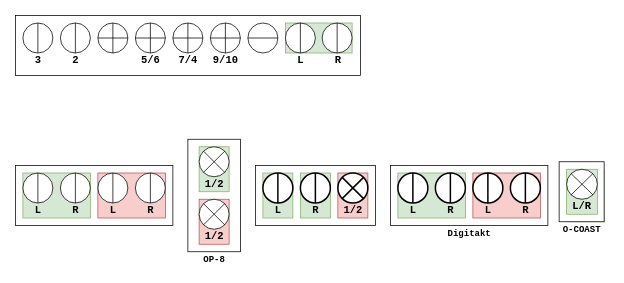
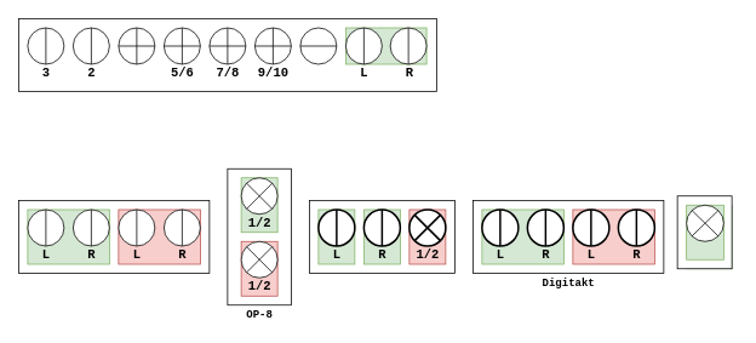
  <mxCell id="0" />
  <mxCell id="1" parent="0" />
  <mxCell id="2" value="" style="group" vertex="1" connectable="0" parent="1"><mxGeometry x="20" y="20" width="460" height="80" as="geometry" /></mxCell>
  <mxCell id="3" value="" style="whiteSpace=wrap;html=1;fontFamily=Courier New;fontSize=14;" vertex="1" parent="2"><mxGeometry width="460" height="80" as="geometry" /></mxCell>
  <mxCell id="4" value="" style="group" vertex="1" connectable="0" parent="2"><mxGeometry x="360" y="10" width="89" height="60" as="geometry" /></mxCell>
  <mxCell id="5" value="" style="group;fillColor=#d5e8d4;strokeColor=#82b366;" vertex="1" connectable="0" parent="4"><mxGeometry width="89" height="40" as="geometry" /></mxCell>
  <mxCell id="6" value="" style="group" vertex="1" connectable="0" parent="5"><mxGeometry x="49" width="40" height="40" as="geometry" /></mxCell>
  <mxCell id="7" value="" style="shape=lineEllipse;line=vertical;perimeter=ellipsePerimeter;whiteSpace=wrap;html=1;backgroundOutline=1;" vertex="1" parent="6"><mxGeometry width="40" height="40" as="geometry" /></mxCell>
  <mxCell id="8" value="" style="group" vertex="1" connectable="0" parent="5"><mxGeometry width="40" height="40" as="geometry" /></mxCell>
  <mxCell id="9" value="" style="shape=lineEllipse;line=vertical;perimeter=ellipsePerimeter;whiteSpace=wrap;html=1;backgroundOutline=1;" vertex="1" parent="8"><mxGeometry width="40" height="40" as="geometry" /></mxCell>
  <mxCell id="10" value="L" style="text;html=1;resizable=0;autosize=1;align=center;verticalAlign=middle;points=[];fillColor=none;strokeColor=none;rounded=0;fontFamily=Courier New;fontStyle=1;fontSize=14;" vertex="1" parent="4"><mxGeometry x="10" y="40" width="20" height="20" as="geometry" /></mxCell>
  <mxCell id="11" value="R" style="text;html=1;resizable=0;autosize=1;align=center;verticalAlign=middle;points=[];fillColor=none;strokeColor=none;rounded=0;fontFamily=Courier New;fontStyle=1;fontSize=14;" vertex="1" parent="4"><mxGeometry x="60" y="40" width="20" height="20" as="geometry" /></mxCell>
  <mxCell id="12" value="" style="group" vertex="1" connectable="0" parent="2"><mxGeometry x="305" y="10" width="50" height="60" as="geometry" /></mxCell>
  <mxCell id="13" value="" style="shape=lineEllipse;perimeter=ellipsePerimeter;whiteSpace=wrap;html=1;backgroundOutline=1;" vertex="1" parent="12"><mxGeometry x="5" width="40" height="40" as="geometry" /></mxCell>
  <mxCell id="14" value="" style="group" vertex="1" connectable="0" parent="2"><mxGeometry x="210" y="10" width="40" height="60" as="geometry" /></mxCell>
  <mxCell id="15" value="" style="shape=orEllipse;perimeter=ellipsePerimeter;whiteSpace=wrap;html=1;backgroundOutline=1;" vertex="1" parent="14"><mxGeometry width="40" height="40" as="geometry" /></mxCell>
- <mxCell id="16" value="7/4" style="text;html=1;resizable=0;autosize=1;align=center;verticalAlign=middle;points=[];fillColor=none;strokeColor=none;rounded=0;fontFamily=Courier New;fontStyle=1;fontSize=14;" vertex="1" parent="14"><mxGeometry y="40" width="40" height="20" as="geometry" /></mxCell>
+ <mxCell id="16" value="7/8" style="text;html=1;resizable=0;autosize=1;align=center;verticalAlign=middle;points=[];fillColor=none;strokeColor=none;rounded=0;fontFamily=Courier New;fontStyle=1;fontSize=14;" vertex="1" parent="14"><mxGeometry y="40" width="40" height="20" as="geometry" /></mxCell>
  <mxCell id="17" value="" style="group" vertex="1" connectable="0" parent="2"><mxGeometry x="160" y="10" width="40" height="60" as="geometry" /></mxCell>
  <mxCell id="18" value="" style="shape=orEllipse;perimeter=ellipsePerimeter;whiteSpace=wrap;html=1;backgroundOutline=1;" vertex="1" parent="17"><mxGeometry width="40" height="40" as="geometry" /></mxCell>
  <mxCell id="19" value="5/6" style="text;html=1;resizable=0;autosize=1;align=center;verticalAlign=middle;points=[];fillColor=none;strokeColor=none;rounded=0;fontFamily=Courier New;fontStyle=1;fontSize=14;" vertex="1" parent="17"><mxGeometry y="40" width="40" height="20" as="geometry" /></mxCell>
  <mxCell id="20" value="" style="group" vertex="1" connectable="0" parent="2"><mxGeometry x="110" y="10" width="40" height="60" as="geometry" /></mxCell>
  <mxCell id="21" value="" style="shape=orEllipse;perimeter=ellipsePerimeter;whiteSpace=wrap;html=1;backgroundOutline=1;" vertex="1" parent="20"><mxGeometry width="40" height="40" as="geometry" /></mxCell>
  <mxCell id="22" value="" style="group" vertex="1" connectable="0" parent="2"><mxGeometry x="60" y="10" width="40" height="60" as="geometry" /></mxCell>
  <mxCell id="23" value="" style="shape=lineEllipse;line=vertical;perimeter=ellipsePerimeter;whiteSpace=wrap;html=1;backgroundOutline=1;" vertex="1" parent="22"><mxGeometry width="40" height="40" as="geometry" /></mxCell>
  <mxCell id="24" value="2" style="text;html=1;resizable=0;autosize=1;align=center;verticalAlign=middle;points=[];fillColor=none;strokeColor=none;rounded=0;fontFamily=Courier New;fontStyle=1;fontSize=14;" vertex="1" parent="22"><mxGeometry x="10" y="40" width="20" height="20" as="geometry" /></mxCell>
  <mxCell id="25" value="" style="group" vertex="1" connectable="0" parent="2"><mxGeometry x="10" y="10" width="40" height="60" as="geometry" /></mxCell>
  <mxCell id="26" value="" style="shape=lineEllipse;line=vertical;perimeter=ellipsePerimeter;whiteSpace=wrap;html=1;backgroundOutline=1;" vertex="1" parent="25"><mxGeometry width="40" height="40" as="geometry" /></mxCell>
  <mxCell id="27" value="&lt;div style=&quot;font-size: 14px;&quot; align=&quot;center&quot;&gt;3&lt;/div&gt;" style="text;html=1;resizable=0;autosize=1;align=center;verticalAlign=middle;points=[];fillColor=none;strokeColor=none;rounded=0;fontFamily=Courier New;fontStyle=1;fontSize=14;" vertex="1" parent="25"><mxGeometry x="10" y="40" width="20" height="20" as="geometry" /></mxCell>
  <mxCell id="28" value="" style="group" vertex="1" connectable="0" parent="2"><mxGeometry x="260" y="10" width="45" height="60" as="geometry" /></mxCell>
  <mxCell id="29" value="" style="shape=orEllipse;perimeter=ellipsePerimeter;whiteSpace=wrap;html=1;backgroundOutline=1;" vertex="1" parent="28"><mxGeometry width="40" height="40" as="geometry" /></mxCell>
  <mxCell id="30" value="9/10" style="text;html=1;resizable=0;autosize=1;align=center;verticalAlign=middle;points=[];fillColor=none;strokeColor=none;rounded=0;fontFamily=Courier New;fontStyle=1;fontSize=14;" vertex="1" parent="28"><mxGeometry x="-5" y="40" width="50" height="20" as="geometry" /></mxCell>
  <mxCell id="31" value="" style="group" vertex="1" connectable="0" parent="1"><mxGeometry x="20" y="220" width="210" height="100" as="geometry" /></mxCell>
  <mxCell id="32" value="" style="whiteSpace=wrap;html=1;fontFamily=Courier New;fontSize=14;" vertex="1" parent="31"><mxGeometry width="210" height="80" as="geometry" /></mxCell>
  <mxCell id="33" value="" style="group;fillColor=#d5e8d4;strokeColor=#82b366;" vertex="1" connectable="0" parent="31"><mxGeometry x="10" y="10" width="90" height="60" as="geometry" /></mxCell>
  <mxCell id="34" value="" style="shape=lineEllipse;line=vertical;perimeter=ellipsePerimeter;whiteSpace=wrap;html=1;backgroundOutline=1;" vertex="1" parent="33"><mxGeometry width="40" height="40" as="geometry" /></mxCell>
  <mxCell id="35" value="" style="shape=lineEllipse;line=vertical;perimeter=ellipsePerimeter;whiteSpace=wrap;html=1;backgroundOutline=1;" vertex="1" parent="33"><mxGeometry x="50" width="40" height="40" as="geometry" /></mxCell>
  <mxCell id="36" value="L" style="text;html=1;resizable=0;autosize=1;align=center;verticalAlign=middle;points=[];fillColor=none;strokeColor=none;rounded=0;fontFamily=Courier New;fontStyle=1;fontSize=14;" vertex="1" parent="33"><mxGeometry x="10" y="40" width="20" height="20" as="geometry" /></mxCell>
  <mxCell id="37" value="R" style="text;html=1;resizable=0;autosize=1;align=center;verticalAlign=middle;points=[];fillColor=none;strokeColor=none;rounded=0;fontFamily=Courier New;fontStyle=1;fontSize=14;" vertex="1" parent="33"><mxGeometry x="60" y="40" width="20" height="20" as="geometry" /></mxCell>
  <mxCell id="38" value="" style="group;fillColor=#f8cecc;strokeColor=#b85450;" vertex="1" connectable="0" parent="31"><mxGeometry x="110" y="10" width="90" height="60" as="geometry" /></mxCell>
  <mxCell id="39" value="" style="shape=lineEllipse;line=vertical;perimeter=ellipsePerimeter;whiteSpace=wrap;html=1;backgroundOutline=1;" vertex="1" parent="38"><mxGeometry width="40" height="40" as="geometry" /></mxCell>
  <mxCell id="40" value="" style="shape=lineEllipse;line=vertical;perimeter=ellipsePerimeter;whiteSpace=wrap;html=1;backgroundOutline=1;" vertex="1" parent="38"><mxGeometry x="50" width="40" height="40" as="geometry" /></mxCell>
  <mxCell id="41" value="L" style="text;html=1;resizable=0;autosize=1;align=center;verticalAlign=middle;points=[];fillColor=none;strokeColor=none;rounded=0;fontFamily=Courier New;fontStyle=1;fontSize=14;" vertex="1" parent="38"><mxGeometry x="10" y="40" width="20" height="20" as="geometry" /></mxCell>
  <mxCell id="42" value="R" style="text;html=1;resizable=0;autosize=1;align=center;verticalAlign=middle;points=[];fillColor=none;strokeColor=none;rounded=0;fontFamily=Courier New;fontStyle=1;fontSize=14;" vertex="1" parent="38"><mxGeometry x="60" y="40" width="20" height="20" as="geometry" /></mxCell>
  <mxCell id="43" value="" style="group" vertex="1" connectable="0" parent="1"><mxGeometry x="250" y="185" width="70" height="170" as="geometry" /></mxCell>
  <mxCell id="44" value="" style="group" vertex="1" connectable="0" parent="43"><mxGeometry width="70" height="150" as="geometry" /></mxCell>
  <mxCell id="45" value="" style="whiteSpace=wrap;html=1;fontFamily=Courier New;fontSize=14;" vertex="1" parent="44"><mxGeometry width="70" height="150" as="geometry" /></mxCell>
  <mxCell id="46" value="" style="group;fillColor=#d5e8d4;strokeColor=#82b366;" vertex="1" connectable="0" parent="44"><mxGeometry x="15" y="10" width="40" height="60" as="geometry" /></mxCell>
  <mxCell id="47" value="" style="shape=sumEllipse;perimeter=ellipsePerimeter;whiteSpace=wrap;html=1;backgroundOutline=1;fontFamily=Courier New;fontSize=14;" vertex="1" parent="46"><mxGeometry width="40" height="40" as="geometry" /></mxCell>
  <mxCell id="48" value="&lt;b&gt;1/2&lt;/b&gt;" style="text;html=1;resizable=0;autosize=1;align=center;verticalAlign=middle;points=[];fillColor=none;strokeColor=none;rounded=0;fontFamily=Courier New;fontSize=14;" vertex="1" parent="46"><mxGeometry y="40" width="40" height="20" as="geometry" /></mxCell>
  <mxCell id="49" value="" style="group;fillColor=#f8cecc;strokeColor=#b85450;" vertex="1" connectable="0" parent="44"><mxGeometry x="15" y="80" width="40" height="60" as="geometry" /></mxCell>
  <mxCell id="50" value="" style="shape=sumEllipse;perimeter=ellipsePerimeter;whiteSpace=wrap;html=1;backgroundOutline=1;fontFamily=Courier New;fontSize=14;" vertex="1" parent="49"><mxGeometry width="40" height="40" as="geometry" /></mxCell>
  <mxCell id="51" value="&lt;b&gt;1/2&lt;/b&gt;" style="text;html=1;resizable=0;autosize=1;align=center;verticalAlign=middle;points=[];fillColor=none;strokeColor=none;rounded=0;fontFamily=Courier New;fontSize=14;" vertex="1" parent="49"><mxGeometry y="40" width="40" height="20" as="geometry" /></mxCell>
  <mxCell id="52" value="&lt;font style=&quot;font-size: 12px&quot;&gt;&lt;b&gt;OP-8&lt;/b&gt;&lt;/font&gt;" style="text;html=1;resizable=0;autosize=1;align=center;verticalAlign=middle;points=[];fillColor=none;strokeColor=none;rounded=0;fontFamily=Courier New;fontSize=14;" vertex="1" parent="43"><mxGeometry x="15" y="150" width="40" height="20" as="geometry" /></mxCell>
  <mxCell id="53" value="" style="group" vertex="1" connectable="0" parent="1"><mxGeometry x="340" y="220" width="160" height="100" as="geometry" /></mxCell>
  <mxCell id="54" value="" style="whiteSpace=wrap;html=1;strokeWidth=1;fontFamily=Courier New;fontSize=14;" vertex="1" parent="53"><mxGeometry width="160" height="80" as="geometry" /></mxCell>
  <mxCell id="55" value="" style="group;fillColor=#d5e8d4;strokeColor=#82b366;" vertex="1" connectable="0" parent="53"><mxGeometry x="10" y="10" width="40" height="60" as="geometry" /></mxCell>
  <mxCell id="56" value="" style="shape=lineEllipse;line=vertical;perimeter=ellipsePerimeter;whiteSpace=wrap;html=1;backgroundOutline=1;strokeWidth=2;fontFamily=Courier New;fontSize=14;" vertex="1" parent="55"><mxGeometry width="40" height="40" as="geometry" /></mxCell>
  <mxCell id="57" value="&lt;b&gt;L&lt;/b&gt;" style="text;html=1;resizable=0;autosize=1;align=center;verticalAlign=middle;points=[];fillColor=none;strokeColor=none;rounded=0;fontFamily=Courier New;fontSize=14;" vertex="1" parent="55"><mxGeometry x="10" y="40" width="20" height="20" as="geometry" /></mxCell>
  <mxCell id="58" value="" style="group;fillColor=#d5e8d4;strokeColor=#82b366;" vertex="1" connectable="0" parent="53"><mxGeometry x="60" y="10" width="40" height="60" as="geometry" /></mxCell>
  <mxCell id="59" value="" style="shape=lineEllipse;line=vertical;perimeter=ellipsePerimeter;whiteSpace=wrap;html=1;backgroundOutline=1;strokeWidth=2;fontFamily=Courier New;fontSize=14;" vertex="1" parent="58"><mxGeometry width="40" height="40" as="geometry" /></mxCell>
  <mxCell id="60" value="&lt;b&gt;R&lt;/b&gt;" style="text;html=1;resizable=0;autosize=1;align=center;verticalAlign=middle;points=[];fillColor=none;strokeColor=none;rounded=0;fontFamily=Courier New;fontSize=14;" vertex="1" parent="58"><mxGeometry x="10" y="40" width="20" height="20" as="geometry" /></mxCell>
  <mxCell id="61" value="" style="group;fillColor=#f8cecc;strokeColor=#b85450;" vertex="1" connectable="0" parent="53"><mxGeometry x="110" y="10" width="40" height="60" as="geometry" /></mxCell>
  <mxCell id="62" value="" style="shape=sumEllipse;perimeter=ellipsePerimeter;whiteSpace=wrap;html=1;backgroundOutline=1;strokeWidth=2;fontFamily=Courier New;fontSize=14;" vertex="1" parent="61"><mxGeometry width="40" height="40" as="geometry" /></mxCell>
  <mxCell id="63" value="&lt;b&gt;1/2&lt;/b&gt;" style="text;html=1;resizable=0;autosize=1;align=center;verticalAlign=middle;points=[];fillColor=none;strokeColor=none;rounded=0;fontFamily=Courier New;fontSize=14;" vertex="1" parent="61"><mxGeometry y="40" width="40" height="20" as="geometry" /></mxCell>
  <mxCell id="64" value="" style="group" vertex="1" connectable="0" parent="1"><mxGeometry x="520" y="220" width="210" height="100" as="geometry" /></mxCell>
  <mxCell id="65" value="" style="whiteSpace=wrap;html=1;fontFamily=Courier New;fontSize=14;" vertex="1" parent="64"><mxGeometry width="210" height="80" as="geometry" /></mxCell>
  <mxCell id="66" value="" style="group;fillColor=#d5e8d4;strokeColor=#82b366;" vertex="1" connectable="0" parent="64"><mxGeometry x="10" y="10" width="90" height="60" as="geometry" /></mxCell>
  <mxCell id="67" value="" style="shape=lineEllipse;line=vertical;perimeter=ellipsePerimeter;whiteSpace=wrap;html=1;backgroundOutline=1;strokeWidth=2;" vertex="1" parent="66"><mxGeometry width="40" height="40" as="geometry" /></mxCell>
  <mxCell id="68" value="" style="shape=lineEllipse;line=vertical;perimeter=ellipsePerimeter;whiteSpace=wrap;html=1;backgroundOutline=1;strokeWidth=2;" vertex="1" parent="66"><mxGeometry x="50" width="40" height="40" as="geometry" /></mxCell>
  <mxCell id="69" value="L" style="text;html=1;resizable=0;autosize=1;align=center;verticalAlign=middle;points=[];fillColor=none;strokeColor=none;rounded=0;fontFamily=Courier New;fontStyle=1;fontSize=14;" vertex="1" parent="66"><mxGeometry x="10" y="40" width="20" height="20" as="geometry" /></mxCell>
  <mxCell id="70" value="R" style="text;html=1;resizable=0;autosize=1;align=center;verticalAlign=middle;points=[];fillColor=none;strokeColor=none;rounded=0;fontFamily=Courier New;fontStyle=1;fontSize=14;" vertex="1" parent="66"><mxGeometry x="60" y="40" width="20" height="20" as="geometry" /></mxCell>
  <mxCell id="71" value="" style="group;fillColor=#f8cecc;strokeColor=#b85450;" vertex="1" connectable="0" parent="64"><mxGeometry x="110" y="10" width="90" height="60" as="geometry" /></mxCell>
  <mxCell id="72" value="" style="shape=lineEllipse;line=vertical;perimeter=ellipsePerimeter;whiteSpace=wrap;html=1;backgroundOutline=1;strokeWidth=2;" vertex="1" parent="71"><mxGeometry width="40" height="40" as="geometry" /></mxCell>
  <mxCell id="73" value="" style="shape=lineEllipse;line=vertical;perimeter=ellipsePerimeter;whiteSpace=wrap;html=1;backgroundOutline=1;strokeWidth=2;" vertex="1" parent="71"><mxGeometry x="50" width="40" height="40" as="geometry" /></mxCell>
  <mxCell id="74" value="L" style="text;html=1;resizable=0;autosize=1;align=center;verticalAlign=middle;points=[];fillColor=none;strokeColor=none;rounded=0;fontFamily=Courier New;fontStyle=1;fontSize=14;" vertex="1" parent="71"><mxGeometry x="10" y="40" width="20" height="20" as="geometry" /></mxCell>
  <mxCell id="75" value="R" style="text;html=1;resizable=0;autosize=1;align=center;verticalAlign=middle;points=[];fillColor=none;strokeColor=none;rounded=0;fontFamily=Courier New;fontStyle=1;fontSize=14;" vertex="1" parent="71"><mxGeometry x="60" y="40" width="20" height="20" as="geometry" /></mxCell>
  <mxCell id="76" value="&lt;font style=&quot;font-size: 12px&quot;&gt;&lt;b&gt;Digitakt&lt;/b&gt;&lt;/font&gt;" style="text;html=1;resizable=0;autosize=1;align=center;verticalAlign=middle;points=[];fillColor=none;strokeColor=none;rounded=0;fontFamily=Courier New;fontSize=14;" vertex="1" parent="64"><mxGeometry x="70" y="80" width="70" height="20" as="geometry" /></mxCell>
  <mxCell id="77" value="" style="group" vertex="1" connectable="0" parent="1"><mxGeometry x="740" y="225" width="70" height="90" as="geometry" /></mxCell>
  <mxCell id="78" value="" style="group;fillColor=#d5e8d4;strokeColor=#82b366;" vertex="1" connectable="0" parent="77"><mxGeometry x="15" width="50" height="70" as="geometry" /></mxCell>
  <mxCell id="79" value="" style="whiteSpace=wrap;html=1;strokeWidth=1;fontFamily=Courier New;fontSize=14;" vertex="1" parent="78"><mxGeometry x="-10" y="-10" width="60" height="80" as="geometry" /></mxCell>
  <mxCell id="80" value="" style="group;fillColor=#d5e8d4;strokeColor=#82b366;" vertex="1" connectable="0" parent="78"><mxGeometry width="41" height="60" as="geometry" /></mxCell>
  <mxCell id="81" value="" style="shape=sumEllipse;perimeter=ellipsePerimeter;whiteSpace=wrap;html=1;backgroundOutline=1;strokeWidth=1;fontFamily=Courier New;fontSize=14;" vertex="1" parent="80"><mxGeometry width="41" height="40" as="geometry" /></mxCell>
- <mxCell id="82" value="&lt;b&gt;L/R&lt;/b&gt;" style="text;html=1;resizable=0;autosize=1;align=center;verticalAlign=middle;points=[];fillColor=none;strokeColor=none;rounded=0;fontFamily=Courier New;fontSize=14;" vertex="1" parent="80"><mxGeometry y="40" width="40" height="20" as="geometry" /></mxCell>
- <mxCell id="83" value="&lt;font style=&quot;font-size: 12px&quot;&gt;&lt;b&gt;O-COAST&lt;/b&gt;&lt;/font&gt;" style="text;html=1;resizable=0;autosize=1;align=center;verticalAlign=middle;points=[];fillColor=none;strokeColor=none;rounded=0;fontFamily=Courier New;fontSize=14;" vertex="1" parent="77"><mxGeometry y="70" width="70" height="20" as="geometry" /></mxCell>
